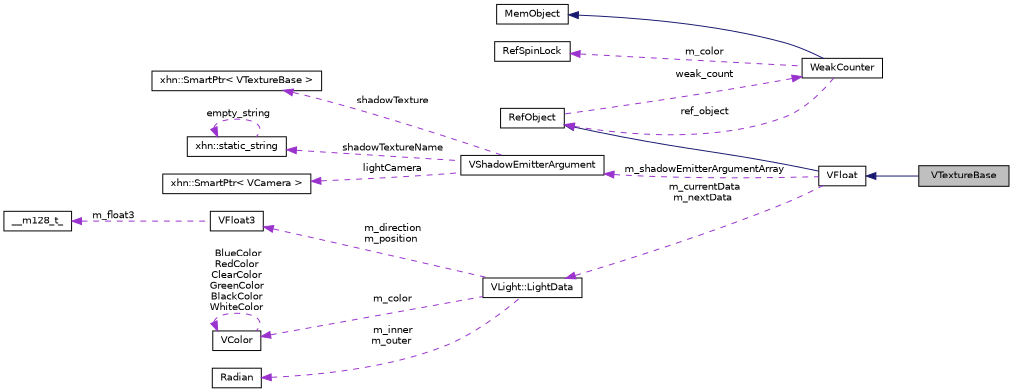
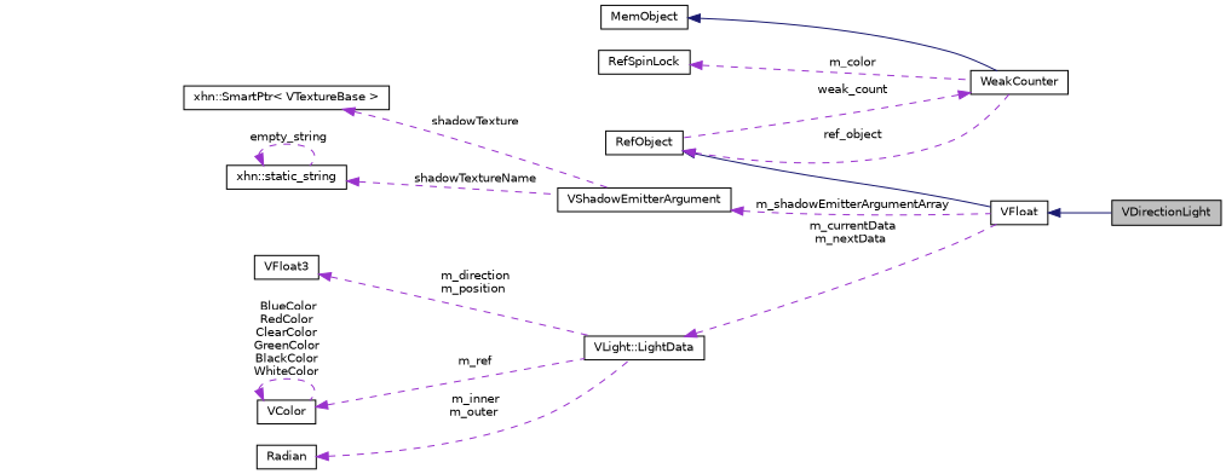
  digraph {
    rankdir=LR
    node [color=black fillcolor=white fontname=Helvetica fontsize=10 shape=record style=filled]
    edge [color=darkorchid3 dir=back fontname=Helvetica fontsize=10 labelfontname=Helvetica labelfontsize=10 style=dashed]
-   n1 [fillcolor=grey75 fontcolor=black height=0.2 label=VTextureBase width=0.4]
+   n1 [fillcolor=grey75 fontcolor=black height=0.2 label=VDirectionLight width=0.4]
    n2 [height=0.2 label=VFloat width=0.4]
    n3 [height=0.2 label=RefObject width=0.4]
    n4 [height=0.2 label=WeakCounter width=0.4]
    n5 [height=0.2 label=MemObject width=0.4]
    n6 [height=0.2 label=RefSpinLock width=0.4]
    n7 [height=0.2 label=VShadowEmitterArgument width=0.4]
    n8 [height=0.2 label="xhn::SmartPtr\< VTextureBase \>" width=0.4]
    n9 [height=0.2 label="xhn::static_string" width=0.4]
-   n10 [height=0.2 label="xhn::SmartPtr\< VCamera \>" width=0.4]
    n11 [height=0.2 label="VLight::LightData" width=0.4]
    n12 [height=0.2 label=VFloat3 width=0.4]
-   n13 [height=0.2 label=__m128_t_ width=0.4]
    n14 [height=0.2 label=VColor width=0.4]
    n15 [height=0.2 label=Radian width=0.4]
    n2 -> n1 [color=midnightblue style=solid]
    n3 -> n2 [color=midnightblue style=solid]
    n3 -> n4 [label=" ref_object"]
    n4 -> n3 [label=" weak_count"]
    n5 -> n4 [color=midnightblue style=solid]
    n6 -> n4 [label=" m_color"]
    n7 -> n2 [label=" m_shadowEmitterArgumentArray"]
    n8 -> n7 [label=" shadowTexture"]
    n9 -> n7 [label=" shadowTextureName"]
    n9 -> n9 [label=" empty_string"]
-   n10 -> n7 [label=" lightCamera"]
    n11 -> n2 [label=" m_currentData\nm_nextData"]
    n12 -> n11 [label=" m_direction\nm_position"]
-   n13 -> n12 [label=" m_float3"]
-   n14 -> n11 [label=" m_color"]
+   n14 -> n11 [label=" m_ref"]
    n14 -> n14 [label=" BlueColor\nRedColor\nClearColor\nGreenColor\nBlackColor\nWhiteColor"]
    n15 -> n11 [label=" m_inner\nm_outer"]
  }
